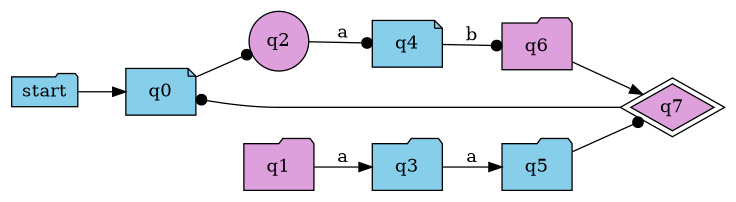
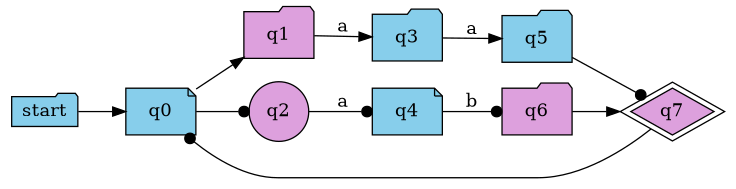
  digraph {
    rankdir=LR
    shape=circle
    node [fillcolor=skyblue shape=folder style=filled]
    edge [arrowhead=normal]
    start [height=0.00001 width=0.00001]
    n2 [label=q0 shape=note]
    n3 [fillcolor=plum label=q1]
    n4 [fillcolor=plum label=q2 shape=circle]
    n5 [label=q3]
    n6 [label=q4 shape=note]
    n7 [label=q5]
    n8 [fillcolor=plum label=q6]
    n9 [fillcolor=plum label=q7 peripheries=2 shape=diamond]
    start -> n2
+   n2 -> n3
    n2 -> n4 [arrowhead=dot]
    n3 -> n5 [label=a]
    n4 -> n6 [arrowhead=dot label=a]
    n5 -> n7 [label=a]
    n6 -> n8 [arrowhead=dot label=b]
    n7 -> n9 [arrowhead=dot]
    n8 -> n9
    n9 -> n2 [arrowhead=dot]
  }
